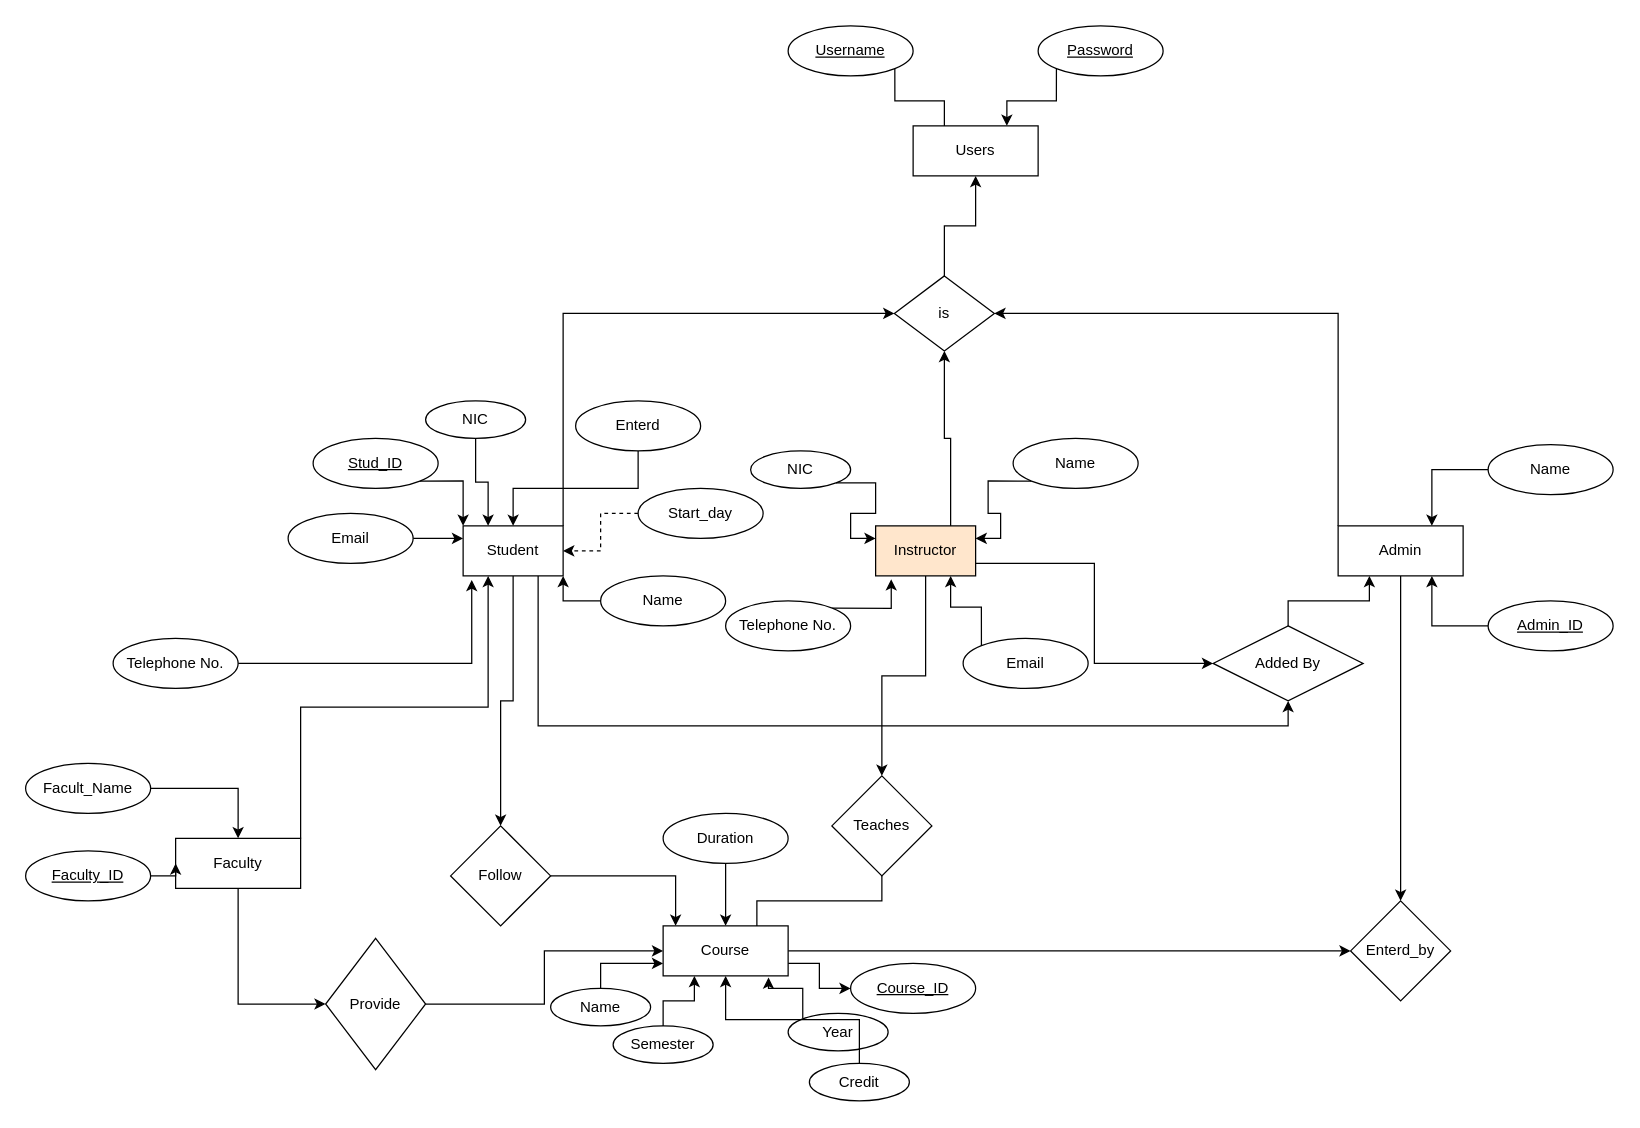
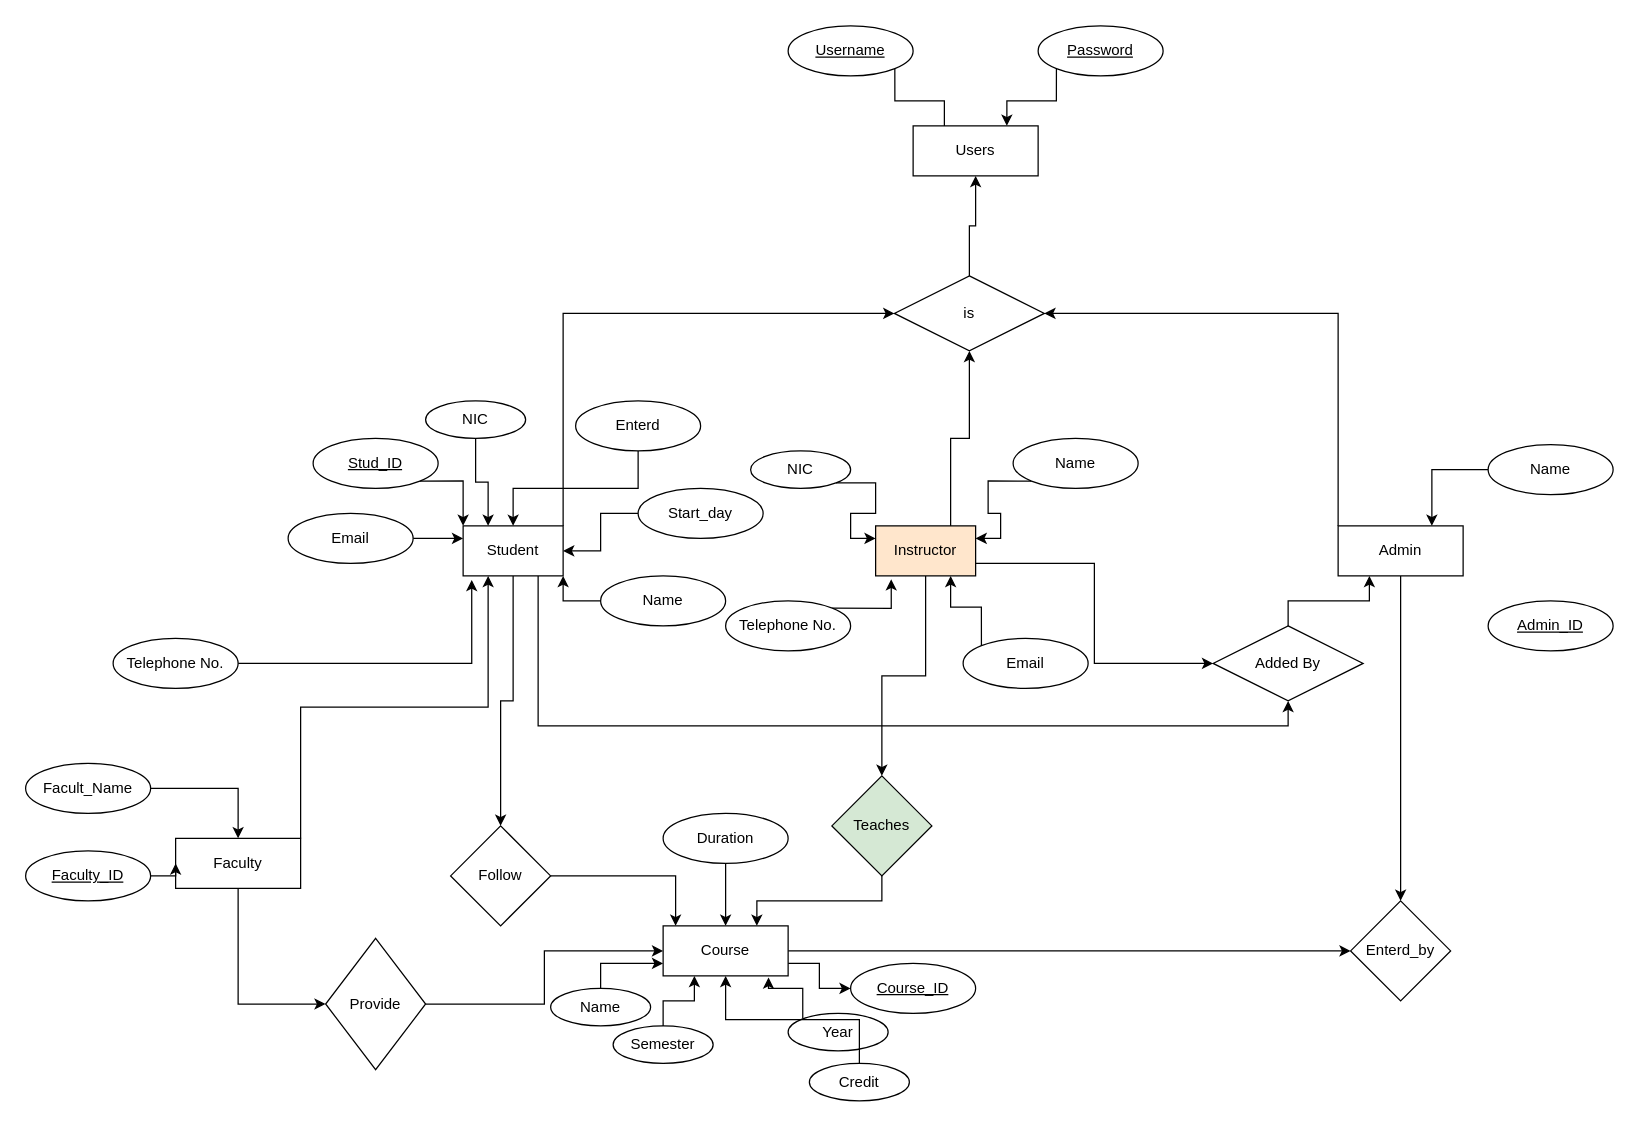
  <mxCell id="0" />
  <mxCell id="1" parent="0" />
  <mxCell id="2" style="edgeStyle=orthogonalEdgeStyle;rounded=0;orthogonalLoop=1;jettySize=auto;html=1;exitX=1;exitY=0;exitDx=0;exitDy=0;entryX=0;entryY=0.5;entryDx=0;entryDy=0;" edge="1" parent="1" source="5" target="44"><mxGeometry relative="1" as="geometry" /></mxCell>
  <mxCell id="3" style="edgeStyle=orthogonalEdgeStyle;rounded=0;orthogonalLoop=1;jettySize=auto;html=1;exitX=0.75;exitY=1;exitDx=0;exitDy=0;entryX=0.5;entryY=1;entryDx=0;entryDy=0;" edge="1" parent="1" source="5" target="46"><mxGeometry relative="1" as="geometry" /></mxCell>
  <mxCell id="4" value="" style="edgeStyle=orthogonalEdgeStyle;rounded=0;orthogonalLoop=1;jettySize=auto;html=1;" edge="1" parent="1" source="5" target="53"><mxGeometry relative="1" as="geometry" /></mxCell>
  <mxCell id="5" value="Student" style="whiteSpace=wrap;html=1;align=center;" vertex="1" parent="1"><mxGeometry x="370" y="420" width="80" height="40" as="geometry" /></mxCell>
  <mxCell id="6" style="edgeStyle=orthogonalEdgeStyle;rounded=0;orthogonalLoop=1;jettySize=auto;html=1;exitX=0.5;exitY=1;exitDx=0;exitDy=0;" edge="1" parent="1" source="10"><mxGeometry relative="1" as="geometry"><mxPoint x="740" y="460.25" as="targetPoint" /></mxGeometry></mxCell>
  <mxCell id="7" style="edgeStyle=orthogonalEdgeStyle;rounded=0;orthogonalLoop=1;jettySize=auto;html=1;exitX=0.75;exitY=0;exitDx=0;exitDy=0;" edge="1" parent="1" source="10" target="44"><mxGeometry relative="1" as="geometry" /></mxCell>
  <mxCell id="8" style="edgeStyle=orthogonalEdgeStyle;rounded=0;orthogonalLoop=1;jettySize=auto;html=1;exitX=1;exitY=0.75;exitDx=0;exitDy=0;entryX=0;entryY=0.5;entryDx=0;entryDy=0;" edge="1" parent="1" source="10" target="46"><mxGeometry relative="1" as="geometry" /></mxCell>
  <mxCell id="9" value="" style="edgeStyle=orthogonalEdgeStyle;rounded=0;orthogonalLoop=1;jettySize=auto;html=1;" edge="1" parent="1" source="10" target="55"><mxGeometry relative="1" as="geometry" /></mxCell>
  <mxCell id="10" value="Instructor" style="whiteSpace=wrap;html=1;align=center;fillColor=#ffe6cc;" vertex="1" parent="1"><mxGeometry x="700" y="420" width="80" height="40" as="geometry" /></mxCell>
  <mxCell id="11" style="edgeStyle=orthogonalEdgeStyle;rounded=0;orthogonalLoop=1;jettySize=auto;html=1;exitX=0;exitY=0;exitDx=0;exitDy=0;entryX=1;entryY=0.5;entryDx=0;entryDy=0;" edge="1" parent="1" source="13" target="44"><mxGeometry relative="1" as="geometry" /></mxCell>
  <mxCell id="12" value="" style="edgeStyle=orthogonalEdgeStyle;rounded=0;orthogonalLoop=1;jettySize=auto;html=1;" edge="1" parent="1" source="13" target="56"><mxGeometry relative="1" as="geometry" /></mxCell>
  <mxCell id="13" value="Admin" style="whiteSpace=wrap;html=1;align=center;" vertex="1" parent="1"><mxGeometry x="1070" y="420" width="100" height="40" as="geometry" /></mxCell>
  <mxCell id="14" style="edgeStyle=orthogonalEdgeStyle;rounded=0;orthogonalLoop=1;jettySize=auto;html=1;exitX=1;exitY=1;exitDx=0;exitDy=0;entryX=0;entryY=0;entryDx=0;entryDy=0;" edge="1" parent="1" source="15" target="5"><mxGeometry relative="1" as="geometry" /></mxCell>
  <mxCell id="15" value="Stud_ID" style="ellipse;whiteSpace=wrap;html=1;align=center;fontStyle=4;" vertex="1" parent="1"><mxGeometry x="250" y="350" width="100" height="40" as="geometry" /></mxCell>
  <mxCell id="16" style="edgeStyle=orthogonalEdgeStyle;rounded=0;orthogonalLoop=1;jettySize=auto;html=1;exitX=0;exitY=0.5;exitDx=0;exitDy=0;entryX=1;entryY=1;entryDx=0;entryDy=0;" edge="1" parent="1" source="17" target="5"><mxGeometry relative="1" as="geometry" /></mxCell>
  <mxCell id="17" value="Name" style="ellipse;whiteSpace=wrap;html=1;align=center;" vertex="1" parent="1"><mxGeometry x="480" y="460" width="100" height="40" as="geometry" /></mxCell>
  <mxCell id="18" style="edgeStyle=orthogonalEdgeStyle;rounded=0;orthogonalLoop=1;jettySize=auto;html=1;exitX=0.5;exitY=1;exitDx=0;exitDy=0;entryX=0.25;entryY=0;entryDx=0;entryDy=0;" edge="1" parent="1" source="19" target="5"><mxGeometry relative="1" as="geometry" /></mxCell>
  <mxCell id="19" value="NIC" style="ellipse;whiteSpace=wrap;html=1;align=center;" vertex="1" parent="1"><mxGeometry x="340" y="320" width="80" height="30" as="geometry" /></mxCell>
  <mxCell id="20" style="edgeStyle=orthogonalEdgeStyle;rounded=0;orthogonalLoop=1;jettySize=auto;html=1;exitX=0.5;exitY=1;exitDx=0;exitDy=0;entryX=0.5;entryY=0;entryDx=0;entryDy=0;" edge="1" parent="1" source="21" target="5"><mxGeometry relative="1" as="geometry" /></mxCell>
  <mxCell id="21" value="Enterd" style="ellipse;whiteSpace=wrap;html=1;align=center;" vertex="1" parent="1"><mxGeometry x="460" y="320" width="100" height="40" as="geometry" /></mxCell>
  <mxCell id="22" style="edgeStyle=orthogonalEdgeStyle;rounded=0;orthogonalLoop=1;jettySize=auto;html=1;exitX=1;exitY=0.5;exitDx=0;exitDy=0;entryX=0;entryY=0.25;entryDx=0;entryDy=0;" edge="1" parent="1" source="23" target="5"><mxGeometry relative="1" as="geometry" /></mxCell>
  <mxCell id="23" value="Email" style="ellipse;whiteSpace=wrap;html=1;align=center;" vertex="1" parent="1"><mxGeometry x="230" y="410" width="100" height="40" as="geometry" /></mxCell>
  <mxCell id="24" style="edgeStyle=orthogonalEdgeStyle;rounded=0;orthogonalLoop=1;jettySize=auto;html=1;exitX=1;exitY=0.5;exitDx=0;exitDy=0;entryX=0.086;entryY=1.081;entryDx=0;entryDy=0;entryPerimeter=0;" edge="1" parent="1" source="25" target="5"><mxGeometry relative="1" as="geometry" /></mxCell>
  <mxCell id="25" value="Telephone No." style="ellipse;whiteSpace=wrap;html=1;align=center;" vertex="1" parent="1"><mxGeometry x="90" y="510" width="100" height="40" as="geometry" /></mxCell>
  <mxCell id="26" style="edgeStyle=orthogonalEdgeStyle;rounded=0;orthogonalLoop=1;jettySize=auto;html=1;exitX=1;exitY=1;exitDx=0;exitDy=0;entryX=0;entryY=0.25;entryDx=0;entryDy=0;" edge="1" parent="1" source="27" target="10"><mxGeometry relative="1" as="geometry" /></mxCell>
  <mxCell id="27" value="NIC" style="ellipse;whiteSpace=wrap;html=1;align=center;" vertex="1" parent="1"><mxGeometry x="600" y="360" width="80" height="30" as="geometry" /></mxCell>
  <mxCell id="28" style="edgeStyle=orthogonalEdgeStyle;rounded=0;orthogonalLoop=1;jettySize=auto;html=1;exitX=0;exitY=0;exitDx=0;exitDy=0;entryX=0.75;entryY=1;entryDx=0;entryDy=0;" edge="1" parent="1" source="29" target="10"><mxGeometry relative="1" as="geometry" /></mxCell>
  <mxCell id="29" value="Email" style="ellipse;whiteSpace=wrap;html=1;align=center;" vertex="1" parent="1"><mxGeometry x="770" y="510" width="100" height="40" as="geometry" /></mxCell>
  <mxCell id="30" style="edgeStyle=orthogonalEdgeStyle;rounded=0;orthogonalLoop=1;jettySize=auto;html=1;exitX=1;exitY=0;exitDx=0;exitDy=0;entryX=0.156;entryY=1.069;entryDx=0;entryDy=0;entryPerimeter=0;" edge="1" parent="1" source="31" target="10"><mxGeometry relative="1" as="geometry" /></mxCell>
  <mxCell id="31" value="Telephone No." style="ellipse;whiteSpace=wrap;html=1;align=center;" vertex="1" parent="1"><mxGeometry x="580" y="480" width="100" height="40" as="geometry" /></mxCell>
  <mxCell id="32" style="edgeStyle=orthogonalEdgeStyle;rounded=0;orthogonalLoop=1;jettySize=auto;html=1;exitX=0;exitY=1;exitDx=0;exitDy=0;entryX=1;entryY=0.25;entryDx=0;entryDy=0;" edge="1" parent="1" source="33" target="10"><mxGeometry relative="1" as="geometry" /></mxCell>
  <mxCell id="33" value="Name" style="ellipse;whiteSpace=wrap;html=1;align=center;" vertex="1" parent="1"><mxGeometry x="810" y="350" width="100" height="40" as="geometry" /></mxCell>
  <mxCell id="34" style="edgeStyle=orthogonalEdgeStyle;rounded=0;orthogonalLoop=1;jettySize=auto;html=1;exitX=0;exitY=0.5;exitDx=0;exitDy=0;entryX=0.75;entryY=0;entryDx=0;entryDy=0;" edge="1" parent="1" source="35" target="13"><mxGeometry relative="1" as="geometry" /></mxCell>
  <mxCell id="35" value="Name" style="ellipse;whiteSpace=wrap;html=1;align=center;" vertex="1" parent="1"><mxGeometry x="1190" y="355" width="100" height="40" as="geometry" /></mxCell>
- <mxCell id="36" style="edgeStyle=orthogonalEdgeStyle;rounded=0;orthogonalLoop=1;jettySize=auto;html=1;exitX=0;exitY=0.5;exitDx=0;exitDy=0;entryX=0.75;entryY=1;entryDx=0;entryDy=0;" edge="1" parent="1" source="37" target="13"><mxGeometry relative="1" as="geometry" /></mxCell>
  <mxCell id="37" value="Admin_ID" style="ellipse;whiteSpace=wrap;html=1;align=center;fontStyle=4;" vertex="1" parent="1"><mxGeometry x="1190" y="480" width="100" height="40" as="geometry" /></mxCell>
  <mxCell id="38" value="Users" style="whiteSpace=wrap;html=1;align=center;" vertex="1" parent="1"><mxGeometry x="730" y="100" width="100" height="40" as="geometry" /></mxCell>
  <mxCell id="39" style="edgeStyle=orthogonalEdgeStyle;rounded=0;orthogonalLoop=1;jettySize=auto;html=1;exitX=1;exitY=1;exitDx=0;exitDy=0;entryX=0.25;entryY=0;entryDx=0;entryDy=0;endArrow=none;" edge="1" parent="1" source="40" target="38"><mxGeometry relative="1" as="geometry" /></mxCell>
  <mxCell id="40" value="Username" style="ellipse;whiteSpace=wrap;html=1;align=center;fontStyle=4;" vertex="1" parent="1"><mxGeometry x="630" y="20" width="100" height="40" as="geometry" /></mxCell>
  <mxCell id="41" style="edgeStyle=orthogonalEdgeStyle;rounded=0;orthogonalLoop=1;jettySize=auto;html=1;exitX=0;exitY=1;exitDx=0;exitDy=0;entryX=0.75;entryY=0;entryDx=0;entryDy=0;" edge="1" parent="1" source="42" target="38"><mxGeometry relative="1" as="geometry" /></mxCell>
  <mxCell id="42" value="Password" style="ellipse;whiteSpace=wrap;html=1;align=center;fontStyle=4;" vertex="1" parent="1"><mxGeometry x="830" y="20" width="100" height="40" as="geometry" /></mxCell>
  <mxCell id="43" style="edgeStyle=orthogonalEdgeStyle;rounded=0;orthogonalLoop=1;jettySize=auto;html=1;exitX=0.5;exitY=0;exitDx=0;exitDy=0;entryX=0.5;entryY=1;entryDx=0;entryDy=0;" edge="1" parent="1" source="44" target="38"><mxGeometry relative="1" as="geometry"><mxPoint x="775" y="150" as="targetPoint" /></mxGeometry></mxCell>
- <mxCell id="44" value="is" style="shape=rhombus;perimeter=rhombusPerimeter;whiteSpace=wrap;html=1;align=center;" vertex="1" parent="1"><mxGeometry x="715" y="220" width="80" height="60" as="geometry" /></mxCell>
+ <mxCell id="44" value="is" style="shape=rhombus;perimeter=rhombusPerimeter;whiteSpace=wrap;html=1;align=center;" vertex="1" parent="1"><mxGeometry x="715" y="220" width="120" height="60" as="geometry" /></mxCell>
  <mxCell id="45" style="edgeStyle=orthogonalEdgeStyle;rounded=0;orthogonalLoop=1;jettySize=auto;html=1;exitX=0.5;exitY=0;exitDx=0;exitDy=0;entryX=0.25;entryY=1;entryDx=0;entryDy=0;" edge="1" parent="1" source="46" target="13"><mxGeometry relative="1" as="geometry" /></mxCell>
  <mxCell id="46" value="Added By" style="shape=rhombus;perimeter=rhombusPerimeter;whiteSpace=wrap;html=1;align=center;" vertex="1" parent="1"><mxGeometry x="970" y="500" width="120" height="60" as="geometry" /></mxCell>
- <mxCell id="47" value="" style="edgeStyle=orthogonalEdgeStyle;rounded=0;orthogonalLoop=1;jettySize=auto;html=1;dashed=1;" edge="1" parent="1" source="48" target="5"><mxGeometry relative="1" as="geometry" /></mxCell>
+ <mxCell id="47" value="" style="edgeStyle=orthogonalEdgeStyle;rounded=0;orthogonalLoop=1;jettySize=auto;html=1;" edge="1" parent="1" source="48" target="5"><mxGeometry relative="1" as="geometry" /></mxCell>
  <mxCell id="48" value="Start_day" style="ellipse;whiteSpace=wrap;html=1;align=center;" vertex="1" parent="1"><mxGeometry x="510" y="390" width="100" height="40" as="geometry" /></mxCell>
  <mxCell id="49" style="edgeStyle=orthogonalEdgeStyle;rounded=0;orthogonalLoop=1;jettySize=auto;html=1;exitX=1;exitY=0.5;exitDx=0;exitDy=0;entryX=0;entryY=0.5;entryDx=0;entryDy=0;" edge="1" parent="1" source="51" target="56"><mxGeometry relative="1" as="geometry" /></mxCell>
  <mxCell id="50" style="edgeStyle=orthogonalEdgeStyle;rounded=0;orthogonalLoop=1;jettySize=auto;html=1;exitX=1;exitY=0.75;exitDx=0;exitDy=0;entryX=0;entryY=0.5;entryDx=0;entryDy=0;" edge="1" parent="1" source="51" target="68"><mxGeometry relative="1" as="geometry" /></mxCell>
  <mxCell id="51" value="Course" style="whiteSpace=wrap;html=1;align=center;" vertex="1" parent="1"><mxGeometry x="530" y="740" width="100" height="40" as="geometry" /></mxCell>
  <mxCell id="52" style="edgeStyle=orthogonalEdgeStyle;rounded=0;orthogonalLoop=1;jettySize=auto;html=1;exitX=1;exitY=0.5;exitDx=0;exitDy=0;entryX=0.1;entryY=0;entryDx=0;entryDy=0;entryPerimeter=0;" edge="1" parent="1" source="53" target="51"><mxGeometry relative="1" as="geometry" /></mxCell>
  <mxCell id="53" value="Follow" style="rhombus;whiteSpace=wrap;html=1;" vertex="1" parent="1"><mxGeometry x="360" y="660" width="80" height="80" as="geometry" /></mxCell>
- <mxCell id="54" style="edgeStyle=orthogonalEdgeStyle;rounded=0;orthogonalLoop=1;jettySize=auto;html=1;exitX=0.5;exitY=1;exitDx=0;exitDy=0;entryX=0.75;entryY=0;entryDx=0;entryDy=0;endArrow=none;" edge="1" parent="1" source="55" target="51"><mxGeometry relative="1" as="geometry" /></mxCell>
- <mxCell id="55" value="Teaches" style="rhombus;whiteSpace=wrap;html=1;" vertex="1" parent="1"><mxGeometry x="665" y="620" width="80" height="80" as="geometry" /></mxCell>
+ <mxCell id="54" style="edgeStyle=orthogonalEdgeStyle;rounded=0;orthogonalLoop=1;jettySize=auto;html=1;exitX=0.5;exitY=1;exitDx=0;exitDy=0;entryX=0.75;entryY=0;entryDx=0;entryDy=0;" edge="1" parent="1" source="55" target="51"><mxGeometry relative="1" as="geometry" /></mxCell>
+ <mxCell id="55" value="Teaches" style="rhombus;whiteSpace=wrap;html=1;fillColor=#d5e8d4;" vertex="1" parent="1"><mxGeometry x="665" y="620" width="80" height="80" as="geometry" /></mxCell>
  <mxCell id="56" value="Enterd_by" style="rhombus;whiteSpace=wrap;html=1;" vertex="1" parent="1"><mxGeometry x="1080" y="720" width="80" height="80" as="geometry" /></mxCell>
  <mxCell id="57" style="edgeStyle=orthogonalEdgeStyle;rounded=0;orthogonalLoop=1;jettySize=auto;html=1;exitX=1;exitY=0;exitDx=0;exitDy=0;entryX=0.25;entryY=1;entryDx=0;entryDy=0;" edge="1" parent="1" source="59" target="5"><mxGeometry relative="1" as="geometry" /></mxCell>
  <mxCell id="58" style="edgeStyle=orthogonalEdgeStyle;rounded=0;orthogonalLoop=1;jettySize=auto;html=1;exitX=0.5;exitY=1;exitDx=0;exitDy=0;entryX=0;entryY=0.5;entryDx=0;entryDy=0;" edge="1" parent="1" source="59" target="61"><mxGeometry relative="1" as="geometry" /></mxCell>
  <mxCell id="59" value="Faculty" style="whiteSpace=wrap;html=1;align=center;" vertex="1" parent="1"><mxGeometry x="140" y="670" width="100" height="40" as="geometry" /></mxCell>
  <mxCell id="60" style="edgeStyle=orthogonalEdgeStyle;rounded=0;orthogonalLoop=1;jettySize=auto;html=1;exitX=1;exitY=0.5;exitDx=0;exitDy=0;entryX=0;entryY=0.5;entryDx=0;entryDy=0;" edge="1" parent="1" source="61" target="51"><mxGeometry relative="1" as="geometry" /></mxCell>
  <mxCell id="61" value="Provide" style="rhombus;whiteSpace=wrap;html=1;" vertex="1" parent="1"><mxGeometry x="260" y="750" width="80" height="105" as="geometry" /></mxCell>
  <mxCell id="62" style="edgeStyle=orthogonalEdgeStyle;rounded=0;orthogonalLoop=1;jettySize=auto;html=1;exitX=0.5;exitY=0;exitDx=0;exitDy=0;entryX=0;entryY=0.75;entryDx=0;entryDy=0;" edge="1" parent="1" source="63" target="51"><mxGeometry relative="1" as="geometry" /></mxCell>
  <mxCell id="63" value="Name" style="ellipse;whiteSpace=wrap;html=1;align=center;" vertex="1" parent="1"><mxGeometry x="440" y="790" width="80" height="30" as="geometry" /></mxCell>
  <mxCell id="64" style="edgeStyle=orthogonalEdgeStyle;rounded=0;orthogonalLoop=1;jettySize=auto;html=1;exitX=0.5;exitY=0;exitDx=0;exitDy=0;entryX=0.25;entryY=1;entryDx=0;entryDy=0;" edge="1" parent="1" source="65" target="51"><mxGeometry relative="1" as="geometry" /></mxCell>
  <mxCell id="65" value="Semester" style="ellipse;whiteSpace=wrap;html=1;align=center;" vertex="1" parent="1"><mxGeometry x="490" y="820" width="80" height="30" as="geometry" /></mxCell>
  <mxCell id="66" style="edgeStyle=orthogonalEdgeStyle;rounded=0;orthogonalLoop=1;jettySize=auto;html=1;exitX=0;exitY=0;exitDx=0;exitDy=0;entryX=0.843;entryY=1.032;entryDx=0;entryDy=0;entryPerimeter=0;" edge="1" parent="1" source="67" target="51"><mxGeometry relative="1" as="geometry" /></mxCell>
  <mxCell id="67" value="Year" style="ellipse;whiteSpace=wrap;html=1;align=center;" vertex="1" parent="1"><mxGeometry x="630" y="810" width="80" height="30" as="geometry" /></mxCell>
  <mxCell id="68" value="Course_ID" style="ellipse;whiteSpace=wrap;html=1;align=center;fontStyle=4;" vertex="1" parent="1"><mxGeometry x="680" y="770" width="100" height="40" as="geometry" /></mxCell>
  <mxCell id="69" style="edgeStyle=orthogonalEdgeStyle;rounded=0;orthogonalLoop=1;jettySize=auto;html=1;exitX=0.5;exitY=0;exitDx=0;exitDy=0;entryX=0.5;entryY=1;entryDx=0;entryDy=0;" edge="1" parent="1" source="70" target="51"><mxGeometry relative="1" as="geometry" /></mxCell>
  <mxCell id="70" value="Credit" style="ellipse;whiteSpace=wrap;html=1;align=center;" vertex="1" parent="1"><mxGeometry x="647" y="850" width="80" height="30" as="geometry" /></mxCell>
  <mxCell id="71" style="edgeStyle=orthogonalEdgeStyle;rounded=0;orthogonalLoop=1;jettySize=auto;html=1;exitX=1;exitY=0.5;exitDx=0;exitDy=0;entryX=0.5;entryY=0;entryDx=0;entryDy=0;" edge="1" parent="1" source="72" target="59"><mxGeometry relative="1" as="geometry" /></mxCell>
  <mxCell id="72" value="Facult_Name" style="ellipse;whiteSpace=wrap;html=1;align=center;" vertex="1" parent="1"><mxGeometry x="20" y="610" width="100" height="40" as="geometry" /></mxCell>
  <mxCell id="73" style="edgeStyle=orthogonalEdgeStyle;rounded=0;orthogonalLoop=1;jettySize=auto;html=1;exitX=1;exitY=0.5;exitDx=0;exitDy=0;" edge="1" parent="1" source="74"><mxGeometry relative="1" as="geometry"><mxPoint x="140" y="690" as="targetPoint" /></mxGeometry></mxCell>
  <mxCell id="74" value="Faculty_ID" style="ellipse;whiteSpace=wrap;html=1;align=center;fontStyle=4;" vertex="1" parent="1"><mxGeometry x="20" y="680" width="100" height="40" as="geometry" /></mxCell>
  <mxCell id="75" style="edgeStyle=orthogonalEdgeStyle;rounded=0;orthogonalLoop=1;jettySize=auto;html=1;exitX=0.5;exitY=1;exitDx=0;exitDy=0;entryX=0.5;entryY=0;entryDx=0;entryDy=0;" edge="1" parent="1" source="76" target="51"><mxGeometry relative="1" as="geometry" /></mxCell>
  <mxCell id="76" value="Duration" style="ellipse;whiteSpace=wrap;html=1;align=center;" vertex="1" parent="1"><mxGeometry x="530" y="650" width="100" height="40" as="geometry" /></mxCell>
